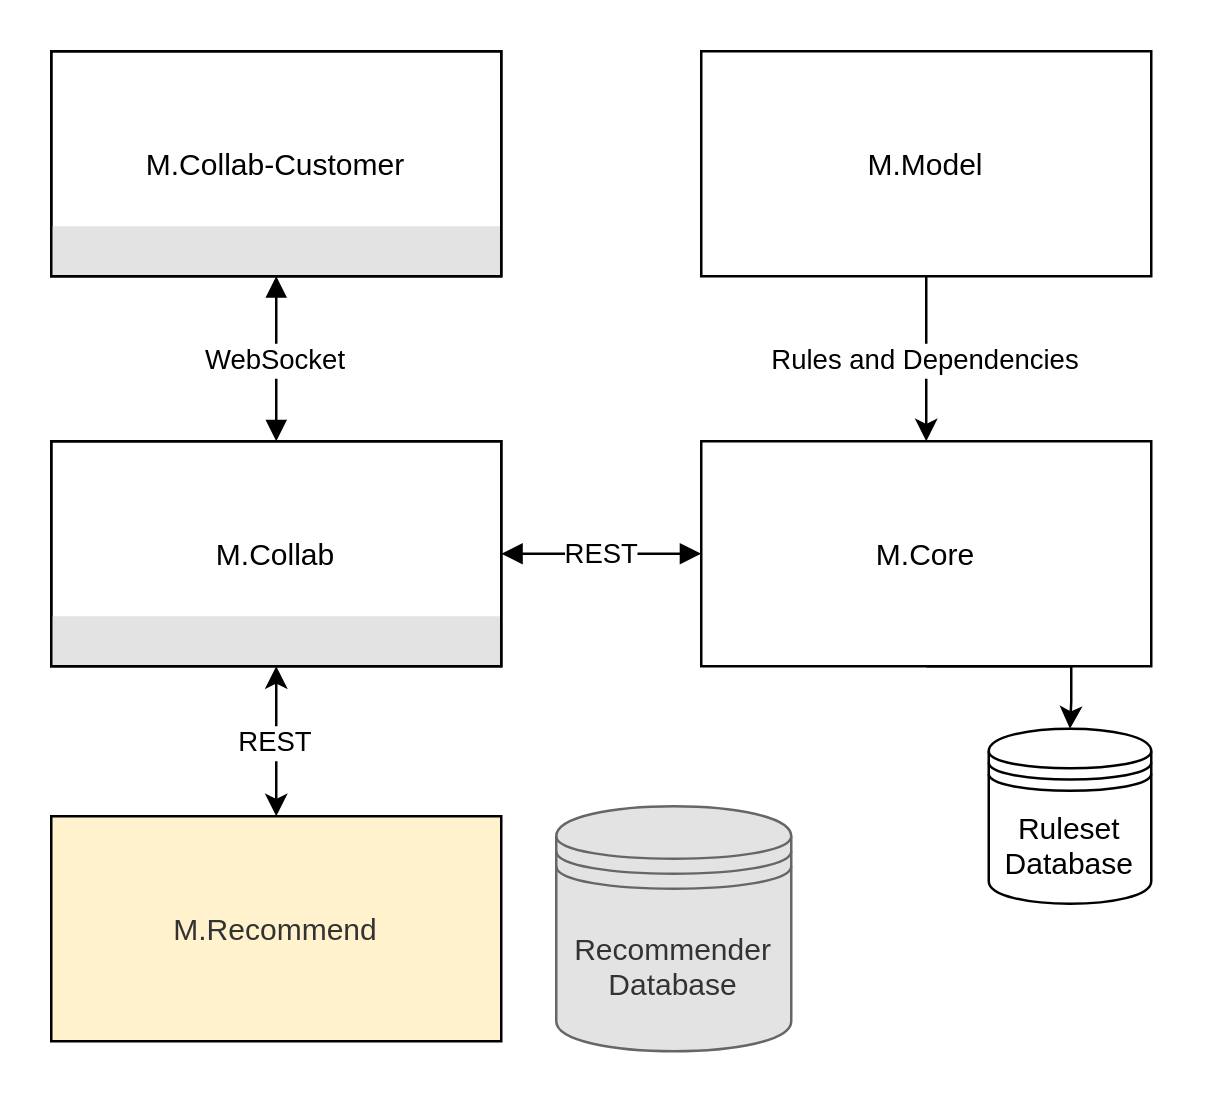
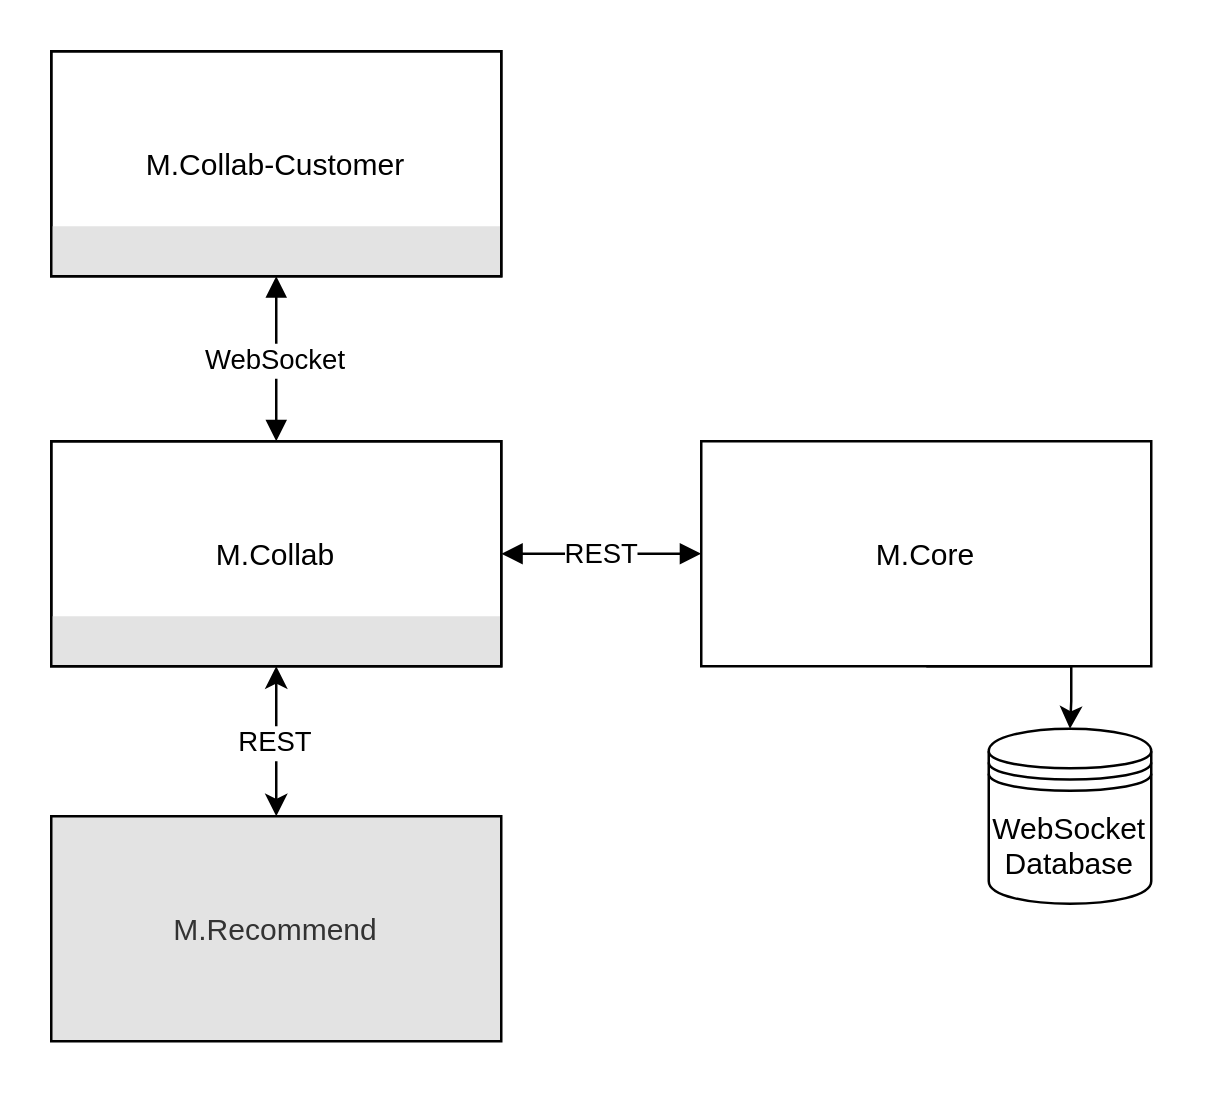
  <mxCell id="0" />
  <mxCell id="1" parent="0" />
- <mxCell id="2" value="Rules and Dependencies" style="edgeStyle=orthogonalEdgeStyle;rounded=0;orthogonalLoop=1;jettySize=auto;" parent="1" source="3" target="8" edge="1"><mxGeometry x="-0.011" relative="1" as="geometry"><mxPoint as="offset" /></mxGeometry></mxCell>
- <mxCell id="3" value="M.Model" style="" parent="1" vertex="1"><mxGeometry x="280" y="20" width="180" height="90" as="geometry" /></mxCell>
  <mxCell id="4" value="REST" style="edgeStyle=orthogonalEdgeStyle;rounded=0;orthogonalLoop=1;jettySize=auto;exitX=0.5;exitY=0;exitDx=0;exitDy=0;entryX=0.5;entryY=1;entryDx=0;entryDy=0;startArrow=classic;startFill=1;" parent="1" source="14" target="5" edge="1"><mxGeometry relative="1" as="geometry" /></mxCell>
  <mxCell id="5" value="M.Collab" style="gradientColor=none;shadow=0;glass=0;fillColor=#ffffff;fontColor=#000000;noLabel=1;" parent="1" vertex="1"><mxGeometry x="20" y="176" width="180" height="90" as="geometry" /></mxCell>
  <mxCell id="6" value="" style="rounded=0;shadow=0;glass=0;comic=0;strokeColor=none;fillColor=#E3E3E3;gradientColor=none;" parent="5" vertex="1"><mxGeometry y="70" width="180" height="20" as="geometry" /></mxCell>
  <mxCell id="7" style="edgeStyle=orthogonalEdgeStyle;rounded=0;orthogonalLoop=1;jettySize=auto;html=1;exitX=0.5;exitY=1;exitDx=0;exitDy=0;entryX=0.5;entryY=0;entryDx=0;entryDy=0;" parent="1" source="8" target="9" edge="1"><mxGeometry relative="1" as="geometry"><Array as="points"><mxPoint x="428" y="266" /><mxPoint x="428" y="280" /></Array></mxGeometry></mxCell>
  <mxCell id="8" value="M.Core" style="" parent="1" vertex="1"><mxGeometry x="280" y="176" width="180" height="90" as="geometry" /></mxCell>
- <mxCell id="9" value="Ruleset&#10;Database" style="shape=datastore;" parent="1" vertex="1"><mxGeometry x="395" y="291" width="65" height="70" as="geometry" /></mxCell>
+ <mxCell id="9" value="WebSocket&#10;Database" style="shape=datastore;" parent="1" vertex="1"><mxGeometry x="395" y="291" width="65" height="70" as="geometry" /></mxCell>
  <mxCell id="10" value="REST" style="endArrow=block;startArrow=block;endFill=1;startFill=1;html=1;entryX=1;entryY=0.5;entryDx=0;entryDy=0;exitX=0;exitY=0.5;exitDx=0;exitDy=0;" parent="1" source="8" target="5" edge="1"><mxGeometry width="160" relative="1" as="geometry"><mxPoint x="140" y="186" as="sourcePoint" /><mxPoint x="300" y="186" as="targetPoint" /><mxPoint as="offset" /></mxGeometry></mxCell>
  <mxCell id="11" value="M.Collab-Customer" style="noLabel=1;" parent="1" vertex="1"><mxGeometry x="20" y="20" width="180" height="90" as="geometry" /></mxCell>
  <mxCell id="12" value="" style="rounded=0;html=1;shadow=0;glass=0;comic=0;strokeColor=none;fillColor=#E3E3E3;gradientColor=none;" parent="11" vertex="1"><mxGeometry y="70" width="180" height="20" as="geometry" /></mxCell>
  <mxCell id="13" value="WebSocket" style="endArrow=block;startArrow=block;endFill=1;startFill=1;entryX=0.5;entryY=0;entryDx=0;entryDy=0;exitX=0.5;exitY=1;exitDx=0;exitDy=0;" parent="1" source="11" target="5" edge="1"><mxGeometry width="160" relative="1" as="geometry"><mxPoint x="290" y="231" as="sourcePoint" /><mxPoint x="210" y="231" as="targetPoint" /><mxPoint as="offset" /></mxGeometry></mxCell>
- <mxCell id="14" value="M.Recommend" style="comic=0;shadow=0;rounded=0;glass=0;fillColor=#fff2cc;strokeColor=#000000;fontColor=#333333;noLabel=0;" parent="1" vertex="1"><mxGeometry x="20" y="326" width="180" height="90" as="geometry" /></mxCell>
- <mxCell id="15" value="Recommender&#10;Database" style="shape=datastore;fillColor=#E3E3E3;strokeColor=#666666;fontColor=#333333;" parent="1" vertex="1"><mxGeometry x="222" y="322" width="94" height="98" as="geometry" /></mxCell>
+ <mxCell id="14" value="M.Recommend" style="comic=0;shadow=0;rounded=0;glass=0;fillColor=#E3E3E3;strokeColor=#000000;fontColor=#333333;noLabel=0;" parent="1" vertex="1"><mxGeometry x="20" y="326" width="180" height="90" as="geometry" /></mxCell>
  <mxCell id="16" value="M.Collab" style="gradientColor=none;shadow=0;glass=0;fillColor=none;fontColor=#000000;noLabel=0;" parent="1" vertex="1"><mxGeometry x="20" y="176" width="180" height="90" as="geometry" /></mxCell>
  <mxCell id="17" value="M.Collab-Customer" style="noLabel=0;fillColor=none;" parent="1" vertex="1"><mxGeometry x="20" y="20" width="180" height="90" as="geometry" /></mxCell>
